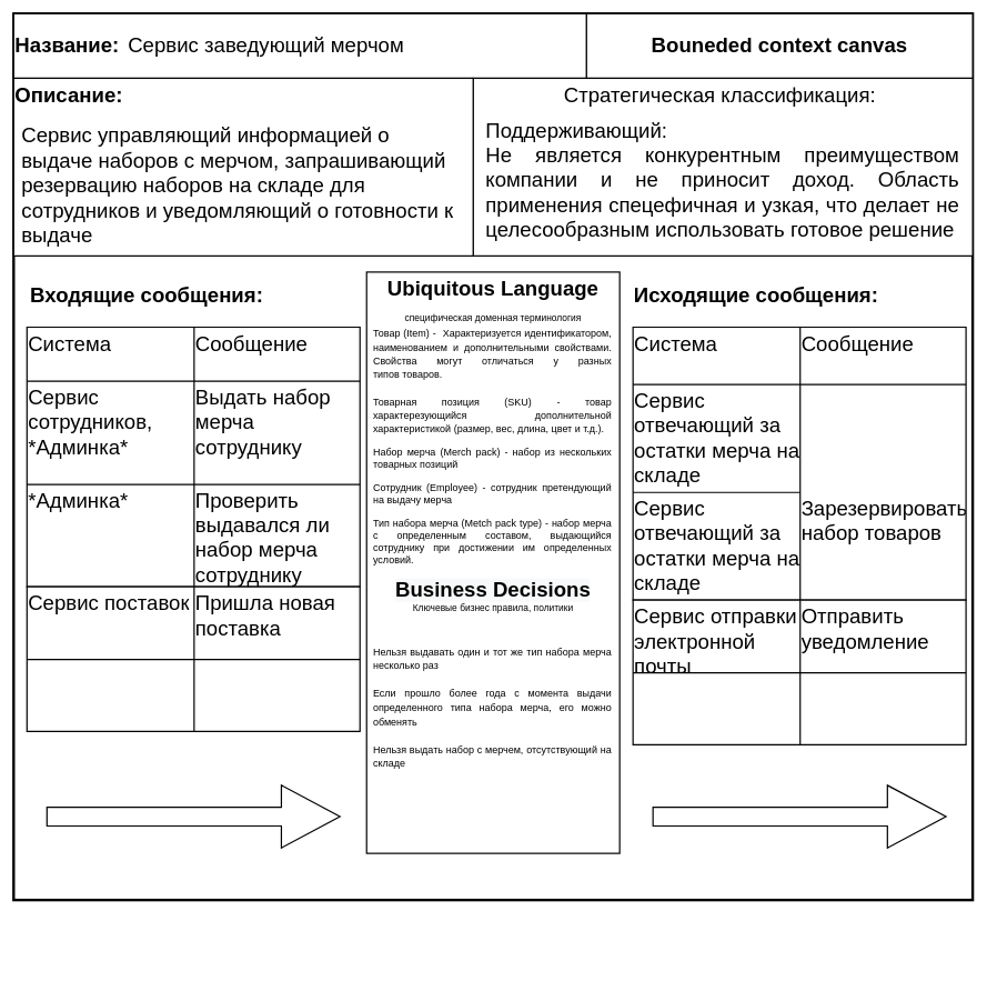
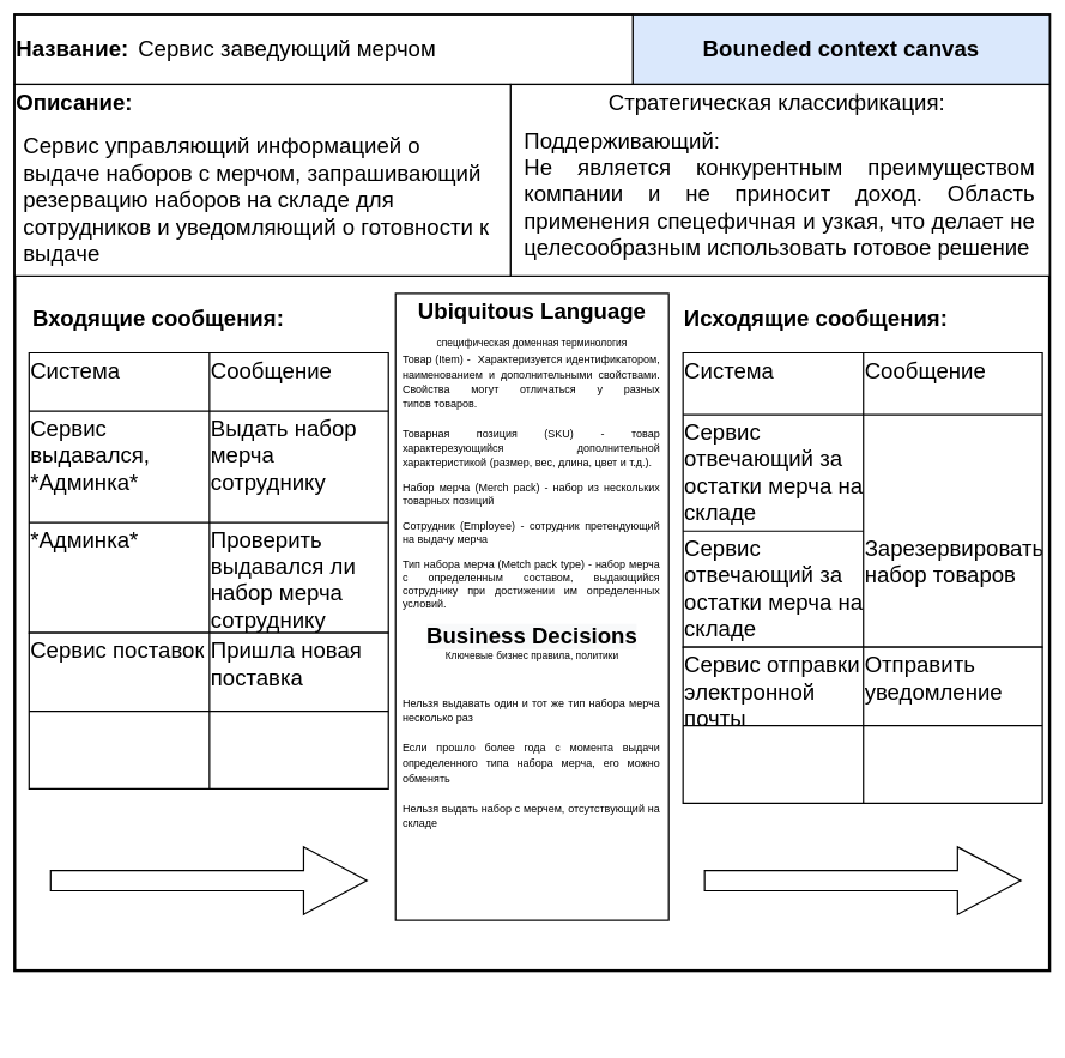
  <mxCell id="0" />
  <mxCell id="1" parent="0" />
  <mxCell id="2" value="" style="group" parent="1" vertex="1" connectable="0"><mxGeometry x="20" y="20" width="1440" height="1330" as="geometry" /></mxCell>
  <mxCell id="3" value="" style="group" parent="2" vertex="1" connectable="0"><mxGeometry width="1440" height="1330" as="geometry" /></mxCell>
  <mxCell id="4" value="фывфыв" style="rounded=0;whiteSpace=wrap;html=1;strokeWidth=4;glass=0;shadow=0;sketch=0;" parent="3" vertex="1"><mxGeometry width="1440" height="1330" as="geometry" /></mxCell>
  <mxCell id="5" value="" style="shape=singleArrow;whiteSpace=wrap;html=1;shadow=0;fontSize=31;strokeColor=default;strokeWidth=2;verticalAlign=top;" parent="3" vertex="1"><mxGeometry x="50" y="1157.882" width="440" height="93.882" as="geometry" /></mxCell>
  <mxCell id="6" value="" style="shape=singleArrow;whiteSpace=wrap;html=1;shadow=0;fontSize=31;strokeColor=default;strokeWidth=2;verticalAlign=top;" parent="3" vertex="1"><mxGeometry x="960" y="1157.882" width="440" height="93.882" as="geometry" /></mxCell>
  <mxCell id="7" value="&lt;b&gt;Входящие сообщения:&lt;/b&gt;" style="text;html=1;strokeColor=none;fillColor=none;align=center;verticalAlign=middle;whiteSpace=wrap;rounded=0;shadow=0;glass=0;sketch=0;fontSize=31;" parent="3" vertex="1"><mxGeometry x="20" y="400.0" width="360" height="46.937" as="geometry" /></mxCell>
  <mxCell id="8" value="&lt;b&gt;Исходящие сообщения:&lt;/b&gt;" style="text;html=1;strokeColor=none;fillColor=none;align=center;verticalAlign=middle;whiteSpace=wrap;rounded=0;shadow=0;glass=0;sketch=0;fontSize=31;" parent="3" vertex="1"><mxGeometry x="930" y="400.0" width="370" height="46.937" as="geometry" /></mxCell>
  <mxCell id="9" value="" style="shape=table;html=1;whiteSpace=wrap;startSize=0;container=1;collapsible=0;childLayout=tableLayout;rounded=0;shadow=0;glass=0;sketch=0;fontSize=31;strokeColor=default;strokeWidth=2;align=left;verticalAlign=top;" parent="3" vertex="1"><mxGeometry x="930" y="470.42" width="500" height="409.58" as="geometry" /></mxCell>
  <mxCell id="10" value="" style="shape=partialRectangle;html=1;whiteSpace=wrap;collapsible=0;dropTarget=0;pointerEvents=0;fillColor=none;top=0;left=0;bottom=0;right=0;points=[[0,0.5],[1,0.5]];portConstraint=eastwest;rounded=0;shadow=0;glass=0;sketch=0;fontSize=31;strokeColor=default;strokeWidth=2;align=left;verticalAlign=top;" parent="9" vertex="1"><mxGeometry width="500" height="86" as="geometry" /></mxCell>
  <mxCell id="11" value="Система" style="shape=partialRectangle;html=1;whiteSpace=wrap;connectable=0;fillColor=none;top=0;left=0;bottom=0;right=0;overflow=hidden;pointerEvents=1;rounded=0;shadow=0;glass=0;sketch=0;fontSize=31;strokeColor=default;strokeWidth=2;align=left;verticalAlign=top;" parent="10" vertex="1"><mxGeometry width="251" height="86" as="geometry"><mxRectangle width="251" height="86" as="alternateBounds" /></mxGeometry></mxCell>
  <mxCell id="12" value="Сообщение" style="shape=partialRectangle;html=1;whiteSpace=wrap;connectable=0;fillColor=none;top=0;left=0;bottom=0;right=0;overflow=hidden;pointerEvents=1;rounded=0;shadow=0;glass=0;sketch=0;fontSize=31;strokeColor=default;strokeWidth=2;align=left;verticalAlign=top;" parent="10" vertex="1"><mxGeometry x="251" width="249" height="86" as="geometry"><mxRectangle width="249" height="86" as="alternateBounds" /></mxGeometry></mxCell>
  <mxCell id="13" value="" style="shape=partialRectangle;html=1;whiteSpace=wrap;collapsible=0;dropTarget=0;pointerEvents=0;fillColor=none;top=0;left=0;bottom=0;right=0;points=[[0,0.5],[1,0.5]];portConstraint=eastwest;rounded=0;shadow=0;glass=0;sketch=0;fontSize=31;strokeColor=default;strokeWidth=2;align=left;verticalAlign=top;" parent="9" vertex="1"><mxGeometry y="86" width="500" height="162" as="geometry" /></mxCell>
  <mxCell id="14" value="Cервис отвечающий за остатки мерча на складе" style="shape=partialRectangle;html=1;whiteSpace=wrap;connectable=0;fillColor=none;top=0;left=0;bottom=0;right=0;overflow=hidden;pointerEvents=1;rounded=0;shadow=0;glass=0;sketch=0;fontSize=31;strokeColor=default;strokeWidth=2;align=left;verticalAlign=top;" parent="13" vertex="1"><mxGeometry width="251" height="162" as="geometry"><mxRectangle width="251" height="162" as="alternateBounds" /></mxGeometry></mxCell>
  <mxCell id="15" value="" style="shape=partialRectangle;html=1;whiteSpace=wrap;collapsible=0;dropTarget=0;pointerEvents=0;fillColor=none;top=0;left=0;bottom=0;right=0;points=[[0,0.5],[1,0.5]];portConstraint=eastwest;rounded=0;shadow=0;glass=0;sketch=0;fontSize=31;strokeColor=default;strokeWidth=2;align=left;verticalAlign=top;" parent="9" vertex="1"><mxGeometry y="248" width="500" height="162" as="geometry" /></mxCell>
  <mxCell id="16" value="&lt;span&gt;Cервис отвечающий за остатки мерча на складе&lt;/span&gt;" style="shape=partialRectangle;html=1;whiteSpace=wrap;connectable=0;fillColor=none;top=0;left=0;bottom=0;right=0;overflow=hidden;pointerEvents=1;rounded=0;shadow=0;glass=0;sketch=0;fontSize=31;strokeColor=default;strokeWidth=2;align=left;verticalAlign=top;" parent="15" vertex="1"><mxGeometry width="251" height="162" as="geometry"><mxRectangle width="251" height="162" as="alternateBounds" /></mxGeometry></mxCell>
  <mxCell id="17" value="Зарезервировать набор товаров" style="shape=partialRectangle;html=1;whiteSpace=wrap;connectable=0;fillColor=none;top=0;left=0;bottom=0;right=0;overflow=hidden;pointerEvents=1;rounded=0;shadow=0;glass=0;sketch=0;fontSize=31;strokeColor=default;strokeWidth=2;align=left;verticalAlign=top;" parent="15" vertex="1"><mxGeometry x="251" width="249" height="162" as="geometry"><mxRectangle width="249" height="162" as="alternateBounds" /></mxGeometry></mxCell>
  <mxCell id="18" value="" style="shape=table;html=1;whiteSpace=wrap;startSize=0;container=1;collapsible=0;childLayout=tableLayout;rounded=0;shadow=0;glass=0;sketch=0;fontSize=31;strokeColor=default;strokeWidth=2;align=left;verticalAlign=top;" vertex="1" parent="3"><mxGeometry x="930" y="880" width="500" height="217.15" as="geometry" /></mxCell>
  <mxCell id="19" value="" style="shape=partialRectangle;html=1;whiteSpace=wrap;collapsible=0;dropTarget=0;pointerEvents=0;fillColor=none;top=0;left=0;bottom=0;right=0;points=[[0,0.5],[1,0.5]];portConstraint=eastwest;rounded=0;shadow=0;glass=0;sketch=0;fontSize=31;strokeColor=default;strokeWidth=2;align=left;verticalAlign=top;" vertex="1" parent="18"><mxGeometry width="500" height="109" as="geometry" /></mxCell>
  <mxCell id="20" value="Сервис отправки электронной почты" style="shape=partialRectangle;html=1;whiteSpace=wrap;connectable=0;fillColor=none;top=0;left=0;bottom=0;right=0;overflow=hidden;pointerEvents=1;rounded=0;shadow=0;glass=0;sketch=0;fontSize=31;strokeColor=default;strokeWidth=2;align=left;verticalAlign=top;" vertex="1" parent="19"><mxGeometry width="251" height="109" as="geometry"><mxRectangle width="251" height="109" as="alternateBounds" /></mxGeometry></mxCell>
  <mxCell id="21" value="Отправить уведомление" style="shape=partialRectangle;html=1;whiteSpace=wrap;connectable=0;fillColor=none;top=0;left=0;bottom=0;right=0;overflow=hidden;pointerEvents=1;rounded=0;shadow=0;glass=0;sketch=0;fontSize=31;strokeColor=default;strokeWidth=2;align=left;verticalAlign=top;" vertex="1" parent="19"><mxGeometry x="251" width="249" height="109" as="geometry"><mxRectangle width="249" height="109" as="alternateBounds" /></mxGeometry></mxCell>
  <mxCell id="22" value="" style="shape=partialRectangle;html=1;whiteSpace=wrap;collapsible=0;dropTarget=0;pointerEvents=0;fillColor=none;top=0;left=0;bottom=0;right=0;points=[[0,0.5],[1,0.5]];portConstraint=eastwest;rounded=0;shadow=0;glass=0;sketch=0;fontSize=31;strokeColor=default;strokeWidth=2;align=left;verticalAlign=top;" vertex="1" parent="18"><mxGeometry y="109" width="500" height="108" as="geometry" /></mxCell>
  <mxCell id="23" value="" style="shape=partialRectangle;html=1;whiteSpace=wrap;connectable=0;fillColor=none;top=0;left=0;bottom=0;right=0;overflow=hidden;pointerEvents=1;rounded=0;shadow=0;glass=0;sketch=0;fontSize=31;strokeColor=default;strokeWidth=2;align=left;verticalAlign=top;" vertex="1" parent="22"><mxGeometry width="251" height="108" as="geometry"><mxRectangle width="251" height="108" as="alternateBounds" /></mxGeometry></mxCell>
  <mxCell id="24" value="" style="shape=partialRectangle;html=1;whiteSpace=wrap;connectable=0;fillColor=none;top=0;left=0;bottom=0;right=0;overflow=hidden;pointerEvents=1;rounded=0;shadow=0;glass=0;sketch=0;fontSize=31;strokeColor=default;strokeWidth=2;align=left;verticalAlign=top;" vertex="1" parent="22"><mxGeometry x="251" width="249" height="108" as="geometry"><mxRectangle width="249" height="108" as="alternateBounds" /></mxGeometry></mxCell>
  <mxCell id="25" value="" style="group" vertex="1" connectable="0" parent="3"><mxGeometry x="20" y="470.42" width="500" height="606.73" as="geometry" /></mxCell>
  <mxCell id="26" value="" style="shape=table;html=1;whiteSpace=wrap;startSize=0;container=1;collapsible=0;childLayout=tableLayout;rounded=0;shadow=0;glass=0;sketch=0;fontSize=31;strokeColor=default;strokeWidth=2;align=left;verticalAlign=top;" parent="25" vertex="1"><mxGeometry width="500" height="389.58" as="geometry" /></mxCell>
  <mxCell id="27" value="" style="shape=partialRectangle;html=1;whiteSpace=wrap;collapsible=0;dropTarget=0;pointerEvents=0;fillColor=none;top=0;left=0;bottom=0;right=0;points=[[0,0.5],[1,0.5]];portConstraint=eastwest;rounded=0;shadow=0;glass=0;sketch=0;fontSize=31;strokeColor=default;strokeWidth=2;align=left;verticalAlign=top;" parent="26" vertex="1"><mxGeometry width="500" height="81" as="geometry" /></mxCell>
  <mxCell id="28" value="Система" style="shape=partialRectangle;html=1;whiteSpace=wrap;connectable=0;fillColor=none;top=0;left=0;bottom=0;right=0;overflow=hidden;pointerEvents=1;rounded=0;shadow=0;glass=0;sketch=0;fontSize=31;strokeColor=default;strokeWidth=2;align=left;verticalAlign=top;" parent="27" vertex="1"><mxGeometry width="251" height="81" as="geometry"><mxRectangle width="251" height="81" as="alternateBounds" /></mxGeometry></mxCell>
  <mxCell id="29" value="Сообщение" style="shape=partialRectangle;html=1;whiteSpace=wrap;connectable=0;fillColor=none;top=0;left=0;bottom=0;right=0;overflow=hidden;pointerEvents=1;rounded=0;shadow=0;glass=0;sketch=0;fontSize=31;strokeColor=default;strokeWidth=2;align=left;verticalAlign=top;" parent="27" vertex="1"><mxGeometry x="251" width="249" height="81" as="geometry"><mxRectangle width="249" height="81" as="alternateBounds" /></mxGeometry></mxCell>
  <mxCell id="30" value="" style="shape=partialRectangle;html=1;whiteSpace=wrap;collapsible=0;dropTarget=0;pointerEvents=0;fillColor=none;top=0;left=0;bottom=0;right=0;points=[[0,0.5],[1,0.5]];portConstraint=eastwest;rounded=0;shadow=0;glass=0;sketch=0;fontSize=31;strokeColor=default;strokeWidth=2;align=left;verticalAlign=top;" parent="26" vertex="1"><mxGeometry y="81" width="500" height="155" as="geometry" /></mxCell>
- <mxCell id="31" value="Сервис сотрудников,&lt;br&gt;*Админка*" style="shape=partialRectangle;html=1;whiteSpace=wrap;connectable=0;fillColor=none;top=0;left=0;bottom=0;right=0;overflow=hidden;pointerEvents=1;rounded=0;shadow=0;glass=0;sketch=0;fontSize=31;strokeColor=default;strokeWidth=2;align=left;verticalAlign=top;" parent="30" vertex="1"><mxGeometry width="251" height="155" as="geometry"><mxRectangle width="251" height="155" as="alternateBounds" /></mxGeometry></mxCell>
+ <mxCell id="31" value="Сервис выдавался,&lt;br&gt;*Админка*" style="shape=partialRectangle;html=1;whiteSpace=wrap;connectable=0;fillColor=none;top=0;left=0;bottom=0;right=0;overflow=hidden;pointerEvents=1;rounded=0;shadow=0;glass=0;sketch=0;fontSize=31;strokeColor=default;strokeWidth=2;align=left;verticalAlign=top;" parent="30" vertex="1"><mxGeometry width="251" height="155" as="geometry"><mxRectangle width="251" height="155" as="alternateBounds" /></mxGeometry></mxCell>
  <mxCell id="32" value="Выдать набор мерча сотруднику" style="shape=partialRectangle;html=1;whiteSpace=wrap;connectable=0;fillColor=none;top=0;left=0;bottom=0;right=0;overflow=hidden;pointerEvents=1;rounded=0;shadow=0;glass=0;sketch=0;fontSize=31;strokeColor=default;strokeWidth=2;align=left;verticalAlign=top;" parent="30" vertex="1"><mxGeometry x="251" width="249" height="155" as="geometry"><mxRectangle width="249" height="155" as="alternateBounds" /></mxGeometry></mxCell>
  <mxCell id="33" value="" style="shape=partialRectangle;html=1;whiteSpace=wrap;collapsible=0;dropTarget=0;pointerEvents=0;fillColor=none;top=0;left=0;bottom=0;right=0;points=[[0,0.5],[1,0.5]];portConstraint=eastwest;rounded=0;shadow=0;glass=0;sketch=0;fontSize=31;strokeColor=default;strokeWidth=2;align=left;verticalAlign=top;" parent="26" vertex="1"><mxGeometry y="236" width="500" height="154" as="geometry" /></mxCell>
  <mxCell id="34" value="*Админка*" style="shape=partialRectangle;html=1;whiteSpace=wrap;connectable=0;fillColor=none;top=0;left=0;bottom=0;right=0;overflow=hidden;pointerEvents=1;rounded=0;shadow=0;glass=0;sketch=0;fontSize=31;strokeColor=default;strokeWidth=2;align=left;verticalAlign=top;" parent="33" vertex="1"><mxGeometry width="251" height="154" as="geometry"><mxRectangle width="251" height="154" as="alternateBounds" /></mxGeometry></mxCell>
  <mxCell id="35" value="Проверить выдавался ли набор мерча сотруднику" style="shape=partialRectangle;html=1;whiteSpace=wrap;connectable=0;fillColor=none;top=0;left=0;bottom=0;right=0;overflow=hidden;pointerEvents=1;rounded=0;shadow=0;glass=0;sketch=0;fontSize=31;strokeColor=default;strokeWidth=2;align=left;verticalAlign=top;" parent="33" vertex="1"><mxGeometry x="251" width="249" height="154" as="geometry"><mxRectangle width="249" height="154" as="alternateBounds" /></mxGeometry></mxCell>
  <mxCell id="36" value="" style="shape=table;html=1;whiteSpace=wrap;startSize=0;container=1;collapsible=0;childLayout=tableLayout;rounded=0;shadow=0;glass=0;sketch=0;fontSize=31;strokeColor=default;strokeWidth=2;align=left;verticalAlign=top;" vertex="1" parent="25"><mxGeometry y="389.58" width="500" height="217.15" as="geometry" /></mxCell>
  <mxCell id="37" value="" style="shape=partialRectangle;html=1;whiteSpace=wrap;collapsible=0;dropTarget=0;pointerEvents=0;fillColor=none;top=0;left=0;bottom=0;right=0;points=[[0,0.5],[1,0.5]];portConstraint=eastwest;rounded=0;shadow=0;glass=0;sketch=0;fontSize=31;strokeColor=default;strokeWidth=2;align=left;verticalAlign=top;" vertex="1" parent="36"><mxGeometry width="500" height="109" as="geometry" /></mxCell>
  <mxCell id="38" value="Сервис поставок" style="shape=partialRectangle;html=1;whiteSpace=wrap;connectable=0;fillColor=none;top=0;left=0;bottom=0;right=0;overflow=hidden;pointerEvents=1;rounded=0;shadow=0;glass=0;sketch=0;fontSize=31;strokeColor=default;strokeWidth=2;align=left;verticalAlign=top;" vertex="1" parent="37"><mxGeometry width="251" height="109" as="geometry"><mxRectangle width="251" height="109" as="alternateBounds" /></mxGeometry></mxCell>
  <mxCell id="39" value="Пришла новая поставка" style="shape=partialRectangle;html=1;whiteSpace=wrap;connectable=0;fillColor=none;top=0;left=0;bottom=0;right=0;overflow=hidden;pointerEvents=1;rounded=0;shadow=0;glass=0;sketch=0;fontSize=31;strokeColor=default;strokeWidth=2;align=left;verticalAlign=top;" vertex="1" parent="37"><mxGeometry x="251" width="249" height="109" as="geometry"><mxRectangle width="249" height="109" as="alternateBounds" /></mxGeometry></mxCell>
  <mxCell id="40" value="" style="shape=partialRectangle;html=1;whiteSpace=wrap;collapsible=0;dropTarget=0;pointerEvents=0;fillColor=none;top=0;left=0;bottom=0;right=0;points=[[0,0.5],[1,0.5]];portConstraint=eastwest;rounded=0;shadow=0;glass=0;sketch=0;fontSize=31;strokeColor=default;strokeWidth=2;align=left;verticalAlign=top;" vertex="1" parent="36"><mxGeometry y="109" width="500" height="108" as="geometry" /></mxCell>
  <mxCell id="41" value="" style="shape=partialRectangle;html=1;whiteSpace=wrap;connectable=0;fillColor=none;top=0;left=0;bottom=0;right=0;overflow=hidden;pointerEvents=1;rounded=0;shadow=0;glass=0;sketch=0;fontSize=31;strokeColor=default;strokeWidth=2;align=left;verticalAlign=top;" vertex="1" parent="40"><mxGeometry width="251" height="108" as="geometry"><mxRectangle width="251" height="108" as="alternateBounds" /></mxGeometry></mxCell>
  <mxCell id="42" value="" style="shape=partialRectangle;html=1;whiteSpace=wrap;connectable=0;fillColor=none;top=0;left=0;bottom=0;right=0;overflow=hidden;pointerEvents=1;rounded=0;shadow=0;glass=0;sketch=0;fontSize=31;strokeColor=default;strokeWidth=2;align=left;verticalAlign=top;" vertex="1" parent="40"><mxGeometry x="251" width="249" height="108" as="geometry"><mxRectangle width="249" height="108" as="alternateBounds" /></mxGeometry></mxCell>
  <mxCell id="43" value="&lt;b&gt;Ubiquitous Language&lt;/b&gt;&lt;br&gt;&lt;font style=&quot;font-size: 14px&quot;&gt;специфическая доменная терминология&lt;/font&gt;" style="rounded=0;whiteSpace=wrap;html=1;shadow=0;strokeColor=default;strokeWidth=2;verticalAlign=top;fontSize=31;fontStyle=0" parent="2" vertex="1"><mxGeometry x="530" y="387.76" width="380" height="872.24" as="geometry" /></mxCell>
  <mxCell id="44" value="" style="group" parent="2" vertex="1" connectable="0"><mxGeometry width="1440" height="363.529" as="geometry" /></mxCell>
  <mxCell id="45" value="" style="group;strokeColor=none;shadow=0;align=left;" parent="44" vertex="1" connectable="0"><mxGeometry width="1440" height="96.941" as="geometry" /></mxCell>
  <mxCell id="46" value="" style="group" parent="45" vertex="1" connectable="0"><mxGeometry width="1440" height="96.941" as="geometry" /></mxCell>
- <mxCell id="47" value="&lt;font style=&quot;font-size: 31px&quot;&gt;&lt;b&gt;Bouneded context canvas&lt;/b&gt;&lt;/font&gt;" style="rounded=0;whiteSpace=wrap;html=1;strokeWidth=2;strokeColor=default;" parent="46" vertex="1"><mxGeometry x="860" width="580" height="96.941" as="geometry" /></mxCell>
+ <mxCell id="47" value="&lt;font style=&quot;font-size: 31px&quot;&gt;&lt;b&gt;Bouneded context canvas&lt;/b&gt;&lt;/font&gt;" style="rounded=0;whiteSpace=wrap;html=1;strokeWidth=2;strokeColor=default;fillColor=#dae8fc;" parent="46" vertex="1"><mxGeometry x="860" width="580" height="96.941" as="geometry" /></mxCell>
  <mxCell id="48" value="" style="group" parent="46" vertex="1" connectable="0"><mxGeometry width="860.0" height="96.941" as="geometry" /></mxCell>
  <mxCell id="49" value="&lt;b&gt;&lt;font style=&quot;font-size: 31px&quot;&gt;Название:&amp;nbsp;&lt;/font&gt;&lt;/b&gt;" style="rounded=0;whiteSpace=wrap;html=1;strokeWidth=2;align=left;" parent="48" vertex="1"><mxGeometry width="860.0" height="96.941" as="geometry" /></mxCell>
  <mxCell id="50" value="Сервис заведующий мерчом" style="text;html=1;strokeColor=none;fillColor=none;align=left;verticalAlign=middle;whiteSpace=wrap;rounded=0;shadow=0;fontSize=31;" parent="48" vertex="1"><mxGeometry x="170" y="12.118" width="670" height="72.706" as="geometry" /></mxCell>
  <mxCell id="51" value="&lt;font style=&quot;font-size: 31px&quot;&gt;Стратегическая классификация:&amp;nbsp;&lt;/font&gt;" style="rounded=0;whiteSpace=wrap;html=1;shadow=0;strokeColor=default;strokeWidth=2;verticalAlign=top;spacingRight=0;spacing=2;sketch=0;" parent="44" vertex="1"><mxGeometry x="690" y="96.941" width="750" height="266.588" as="geometry" /></mxCell>
  <mxCell id="52" value="" style="group" parent="44" vertex="1" connectable="0"><mxGeometry y="96.941" width="690" height="266.588" as="geometry" /></mxCell>
  <mxCell id="53" value="&lt;font style=&quot;font-size: 31px&quot;&gt;&lt;b&gt;Описание:&lt;/b&gt;&lt;/font&gt;" style="rounded=0;whiteSpace=wrap;html=1;shadow=0;strokeColor=default;strokeWidth=2;align=left;verticalAlign=top;" parent="52" vertex="1"><mxGeometry width="690" height="266.588" as="geometry" /></mxCell>
  <mxCell id="54" value="Сервис управляющий информацией о выдаче наборов с мерчом,&amp;nbsp;запрашивающий резервацию наборов на складе для сотрудников и уведомляющий о готовности к выдаче&amp;nbsp;&amp;nbsp;" style="text;html=1;strokeColor=none;fillColor=none;align=left;verticalAlign=top;whiteSpace=wrap;rounded=0;shadow=0;fontSize=31;" parent="52" vertex="1"><mxGeometry x="10" y="60.588" width="670" height="193.882" as="geometry" /></mxCell>
  <mxCell id="55" value="&lt;div style=&quot;text-align: justify&quot;&gt;&lt;span&gt;Поддерживающий:&lt;/span&gt;&lt;/div&gt;&lt;div style=&quot;text-align: justify&quot;&gt;&lt;span&gt;Не является конкурентным преимуществом компании и не приносит доход. Область применения спецефичная и узкая, что делает не целесообразным использовать готовое решение&lt;/span&gt;&lt;/div&gt;" style="text;html=1;strokeColor=none;fillColor=none;align=left;verticalAlign=top;whiteSpace=wrap;rounded=0;shadow=0;fontSize=31;" parent="44" vertex="1"><mxGeometry x="707" y="150" width="713" height="200" as="geometry" /></mxCell>
  <mxCell id="56" value="&lt;div style=&quot;text-align: justify ; line-height: 50%&quot;&gt;&lt;span style=&quot;font-size: 15px&quot;&gt;Товар (Item) -&amp;nbsp;&lt;/span&gt;&lt;span style=&quot;font-size: 15px&quot;&gt;&amp;nbsp;Характеризуется идентификатором, наименованием и&amp;nbsp;&lt;/span&gt;&lt;span style=&quot;font-size: 15px&quot;&gt;дополнительными свойствами. Свойства могут отличаться у разных типов&amp;nbsp;&lt;/span&gt;&lt;span style=&quot;font-size: 15px&quot;&gt;товаров.&lt;/span&gt;&lt;span style=&quot;font-size: 15px&quot;&gt;&lt;br&gt;&lt;/span&gt;&lt;/div&gt;&lt;div style=&quot;text-align: justify ; line-height: 50%&quot;&gt;&lt;span style=&quot;font-size: 15px&quot;&gt;&lt;br&gt;&lt;/span&gt;&lt;/div&gt;&lt;div style=&quot;text-align: justify ; line-height: 50%&quot;&gt;&lt;span style=&quot;font-size: 15px&quot;&gt;Товарная позиция (SKU) - товар характерезующийся дополнительной характеристикой (размер, вес, длина, цвет и т.д.).&lt;/span&gt;&lt;/div&gt;&lt;div&gt;&lt;font style=&quot;font-size: 15px&quot;&gt;&lt;div class=&quot;t668__title t-name t-name_xl&quot;&gt;&lt;div style=&quot;text-align: justify&quot;&gt;&lt;span&gt;&lt;br&gt;&lt;/span&gt;&lt;/div&gt;&lt;/div&gt;&lt;/font&gt;&lt;/div&gt;&lt;span style=&quot;font-size: 15px&quot;&gt;&lt;div style=&quot;text-align: justify&quot;&gt;&lt;span&gt;Набор мерча (Merch pack) - набор из нескольких товарных позиций&amp;nbsp;&lt;/span&gt;&lt;/div&gt;&lt;div style=&quot;text-align: justify&quot;&gt;&lt;span&gt;&lt;br&gt;&lt;/span&gt;&lt;/div&gt;&lt;div style=&quot;text-align: justify&quot;&gt;&lt;span&gt;Сотрудник (Employee) - сотрудник претендующий на выдачу мерча&lt;/span&gt;&lt;/div&gt;&lt;div style=&quot;text-align: justify&quot;&gt;&lt;span&gt;&lt;br&gt;&lt;/span&gt;&lt;/div&gt;&lt;div style=&quot;text-align: justify&quot;&gt;&lt;span&gt;Тип набора мерча (Metch pack type) - набор мерча с определенным составом, выдающийся сотруднику при достижении им определенных условий.&lt;/span&gt;&lt;/div&gt;&lt;div style=&quot;text-align: justify&quot;&gt;&lt;span&gt;&lt;br&gt;&lt;/span&gt;&lt;/div&gt;&lt;div style=&quot;text-align: justify&quot;&gt;&lt;span&gt;&amp;nbsp;&lt;/span&gt;&lt;/div&gt;&lt;div style=&quot;text-align: justify&quot;&gt;&lt;span&gt;&lt;br&gt;&lt;/span&gt;&lt;/div&gt;&lt;/span&gt;" style="text;html=1;strokeColor=none;fillColor=none;align=right;verticalAlign=top;whiteSpace=wrap;rounded=0;shadow=0;glass=0;sketch=0;fontSize=31;" parent="2" vertex="1"><mxGeometry x="540" y="460" width="360" height="370" as="geometry" /></mxCell>
  <mxCell id="57" value="&lt;b style=&quot;color: rgb(0 , 0 , 0) ; font-family: &amp;#34;helvetica&amp;#34; ; font-size: 31px ; font-style: normal ; letter-spacing: normal ; text-indent: 0px ; text-transform: none ; word-spacing: 0px ; background-color: rgb(248 , 249 , 250)&quot;&gt;Business Decisions&lt;/b&gt;&lt;br style=&quot;color: rgb(0 , 0 , 0) ; font-family: &amp;#34;helvetica&amp;#34; ; font-size: 31px ; font-style: normal ; font-weight: 400 ; letter-spacing: normal ; text-indent: 0px ; text-transform: none ; word-spacing: 0px ; background-color: rgb(248 , 249 , 250)&quot;&gt;&lt;div&gt;&lt;span style=&quot;font-size: 14px&quot;&gt;&lt;font face=&quot;helvetica&quot;&gt;Ключевые бизнес правила, политики&lt;/font&gt;&lt;/span&gt;&lt;/div&gt;" style="text;whiteSpace=wrap;html=1;align=center;" vertex="1" parent="2"><mxGeometry x="550" y="840" width="340" height="50" as="geometry" /></mxCell>
  <mxCell id="58" value="&lt;div style=&quot;text-align: justify ; line-height: 140% ; font-size: 15px&quot;&gt;&lt;div&gt;Нельзя выдавать один и тот же тип набора мерча несколько раз&lt;/div&gt;&lt;div&gt;&lt;br&gt;&lt;/div&gt;&lt;div&gt;Если прошло более года с момента выдачи определенного типа набора мерча, его можно обменять&lt;/div&gt;&lt;div&gt;&lt;br&gt;&lt;/div&gt;&lt;div&gt;Нельзя выдать набор с мерчем, отсутствующий на складе&lt;/div&gt;&lt;/div&gt;" style="text;html=1;strokeColor=none;fillColor=none;align=right;verticalAlign=top;whiteSpace=wrap;rounded=0;shadow=0;glass=0;sketch=0;fontSize=31;" vertex="1" parent="2"><mxGeometry x="540" y="940" width="360" height="370" as="geometry" /></mxCell>
  <mxCell id="59" value="&lt;div style=&quot;text-align: justify&quot;&gt;&lt;br&gt;&lt;/div&gt;" style="text;html=1;align=center;verticalAlign=middle;resizable=0;points=[];autosize=1;strokeColor=none;fillColor=none;" vertex="1" parent="1"><mxGeometry x="1200" y="1430" width="20" height="20" as="geometry" /></mxCell>
